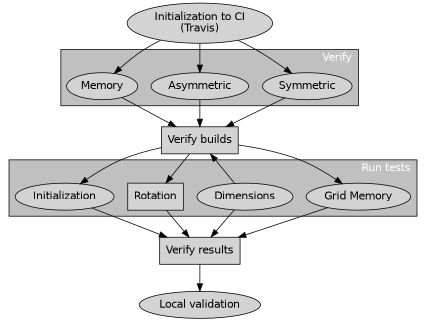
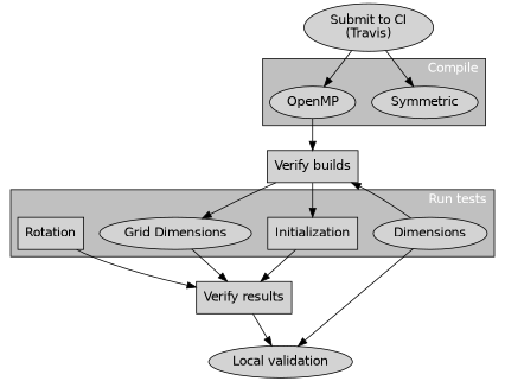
  digraph {
    concentrate=true
    fontcolor=white
    fontname=helvetica
    labeljust=r
    node [fontname=helvetica style=filled]
    n1 [label=Symmetric]
-   n2 [label=Asymmetric]
-   n3 [label=Memory]
-   n4 [label="Grid Memory"]
+   n3 [label=OpenMP]
+   n4 [label="Grid Dimensions"]
    n5 [label=Dimensions]
    n6 [label=Rotation shape=box]
-   n7 [label=Initialization]
+   n7 [label=Initialization shape=box]
    n8 [label="Verify builds" shape=rectangle]
    n9 [label="Verify results" shape=rectangle]
-   n10 [label="Initialization to CI\n(Travis)"]
+   n10 [label="Submit to CI\n(Travis)"]
    n11 [label="Local validation"]
    subgraph cluster_1 {
      bgcolor=grey
-     label=Verify
+     label=Compile
      style=filled
      n1
-     n2
      n3
    }
    subgraph cluster_2 {
      bgcolor=grey
      label="Run tests"
      style=filled
      n4
      n5
      n6
      n7
    }
-   n1 -> n8
-   n2 -> n8
    n3 -> n8
    n4 -> n9
    n5 -> n8
-   n5 -> n9
+   n5 -> n11
    n6 -> n9
    n7 -> n9
    n8 -> n4
-   n8 -> n6
    n8 -> n7
    n9 -> n11
    n10 -> n1
-   n10 -> n2
    n10 -> n3
  }
